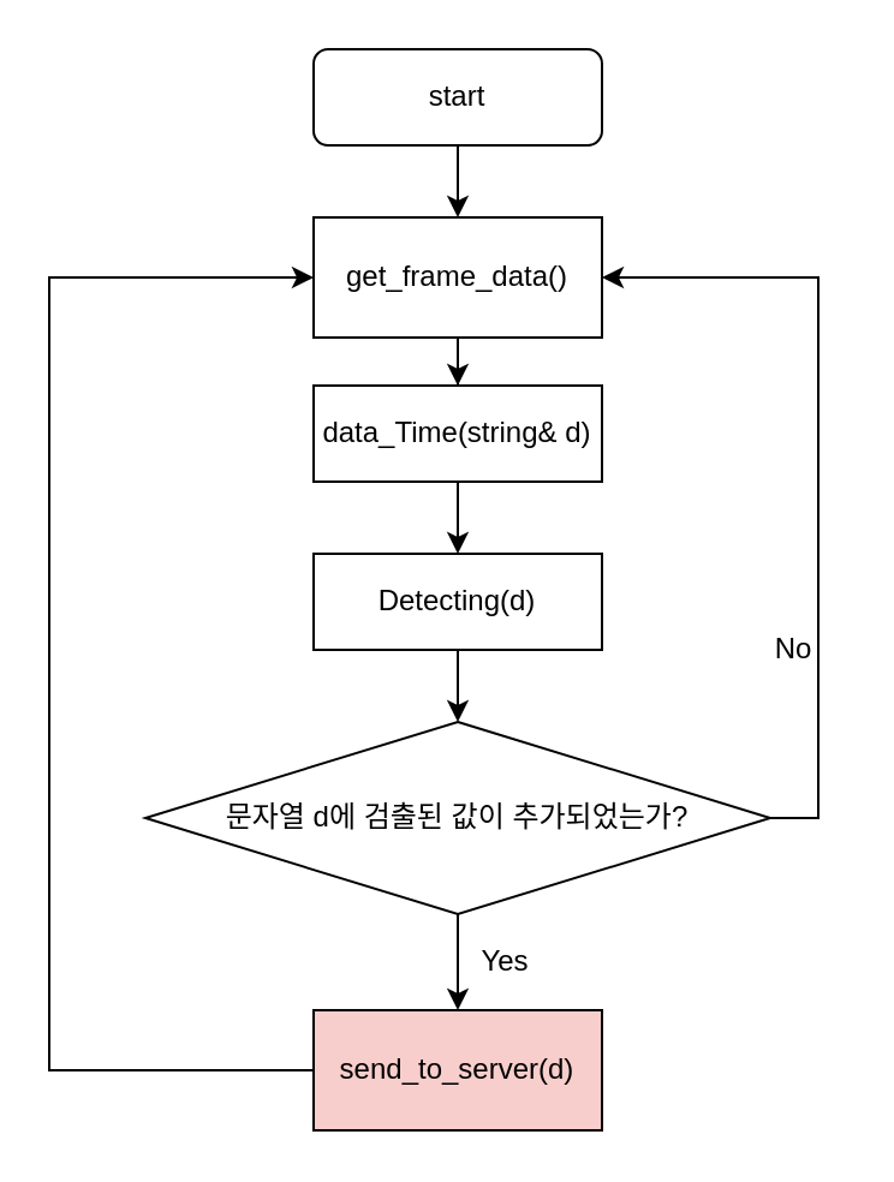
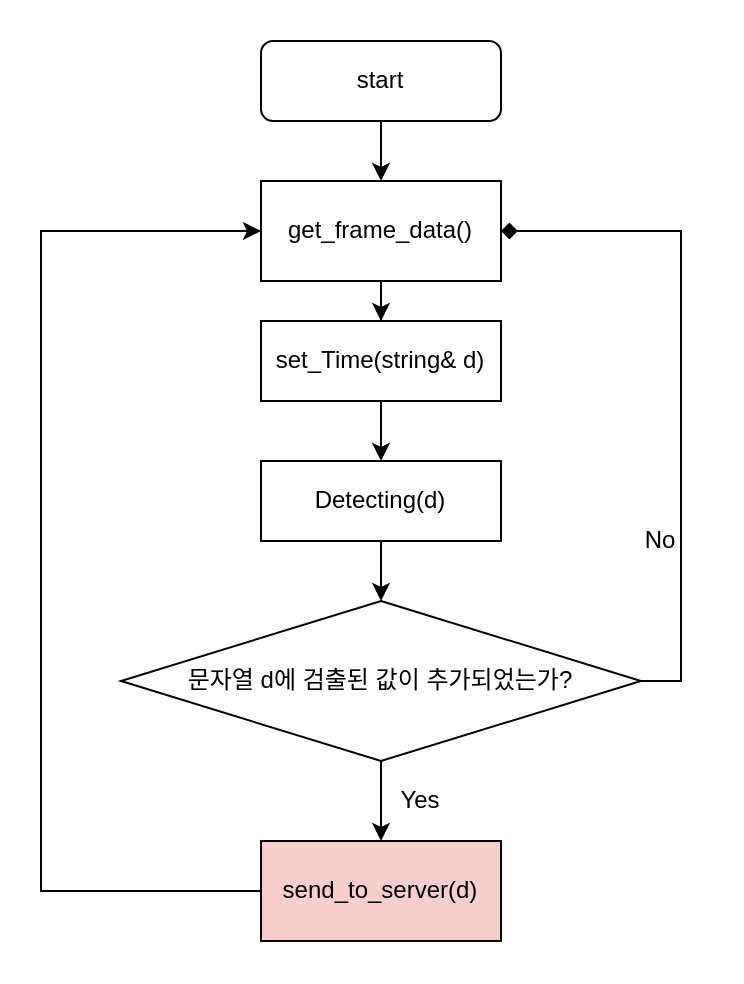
  <mxCell id="0" />
  <mxCell id="1" parent="0" />
  <mxCell id="2" value="" style="edgeStyle=orthogonalEdgeStyle;rounded=0;orthogonalLoop=1;jettySize=auto;html=1;entryX=0.5;entryY=0;entryDx=0;entryDy=0;" edge="1" parent="1" source="3" target="5"><mxGeometry relative="1" as="geometry"><mxPoint x="190" y="80" as="targetPoint" /></mxGeometry></mxCell>
  <mxCell id="3" value="start" style="rounded=1;whiteSpace=wrap;html=1;fontSize=12;glass=0;strokeWidth=1;shadow=0;" parent="1" vertex="1"><mxGeometry x="130" y="20" width="120" height="40" as="geometry" /></mxCell>
  <mxCell id="4" value="" style="edgeStyle=orthogonalEdgeStyle;rounded=0;orthogonalLoop=1;jettySize=auto;html=1;" edge="1" parent="1" source="5" target="7"><mxGeometry relative="1" as="geometry" /></mxCell>
  <mxCell id="5" value="get_frame_data()" style="rounded=0;whiteSpace=wrap;html=1;" vertex="1" parent="1"><mxGeometry x="130" y="90" width="120" height="50" as="geometry" /></mxCell>
  <mxCell id="6" value="" style="edgeStyle=orthogonalEdgeStyle;rounded=0;orthogonalLoop=1;jettySize=auto;html=1;" edge="1" parent="1" source="7" target="9"><mxGeometry relative="1" as="geometry" /></mxCell>
- <mxCell id="7" value="data_Time(string&amp;amp; d)" style="rounded=0;whiteSpace=wrap;html=1;" vertex="1" parent="1"><mxGeometry x="130" y="160" width="120" height="40" as="geometry" /></mxCell>
+ <mxCell id="7" value="set_Time(string&amp;amp; d)" style="rounded=0;whiteSpace=wrap;html=1;" vertex="1" parent="1"><mxGeometry x="130" y="160" width="120" height="40" as="geometry" /></mxCell>
  <mxCell id="8" style="edgeStyle=orthogonalEdgeStyle;rounded=0;orthogonalLoop=1;jettySize=auto;html=1;exitX=0.5;exitY=1;exitDx=0;exitDy=0;entryX=0.5;entryY=0;entryDx=0;entryDy=0;" edge="1" parent="1" source="9" target="12"><mxGeometry relative="1" as="geometry" /></mxCell>
  <mxCell id="9" value="Detecting(d)" style="rounded=0;whiteSpace=wrap;html=1;" vertex="1" parent="1"><mxGeometry x="130" y="230" width="120" height="40" as="geometry" /></mxCell>
  <mxCell id="10" style="edgeStyle=orthogonalEdgeStyle;rounded=0;orthogonalLoop=1;jettySize=auto;html=1;exitX=0.5;exitY=1;exitDx=0;exitDy=0;entryX=0.5;entryY=0;entryDx=0;entryDy=0;" edge="1" parent="1" source="12" target="14"><mxGeometry relative="1" as="geometry" /></mxCell>
- <mxCell id="11" style="edgeStyle=orthogonalEdgeStyle;rounded=0;orthogonalLoop=1;jettySize=auto;html=1;exitX=1;exitY=0.5;exitDx=0;exitDy=0;entryX=1;entryY=0.5;entryDx=0;entryDy=0;" edge="1" parent="1" source="12" target="5"><mxGeometry relative="1" as="geometry"><mxPoint x="390" y="100" as="targetPoint" /><Array as="points"><mxPoint x="340" y="340" /><mxPoint x="340" y="115" /></Array></mxGeometry></mxCell>
+ <mxCell id="11" style="edgeStyle=orthogonalEdgeStyle;rounded=0;orthogonalLoop=1;jettySize=auto;html=1;exitX=1;exitY=0.5;exitDx=0;exitDy=0;entryX=1;entryY=0.5;entryDx=0;entryDy=0;endArrow=diamond;" edge="1" parent="1" source="12" target="5"><mxGeometry relative="1" as="geometry"><mxPoint x="390" y="100" as="targetPoint" /><Array as="points"><mxPoint x="340" y="340" /><mxPoint x="340" y="115" /></Array></mxGeometry></mxCell>
  <mxCell id="12" value="문자열 d에 검출된 값이 추가되었는가?" style="rhombus;whiteSpace=wrap;html=1;" vertex="1" parent="1"><mxGeometry x="60" y="300" width="260" height="80" as="geometry" /></mxCell>
  <mxCell id="13" style="edgeStyle=orthogonalEdgeStyle;rounded=0;orthogonalLoop=1;jettySize=auto;html=1;entryX=0;entryY=0.5;entryDx=0;entryDy=0;" edge="1" parent="1" source="14" target="5"><mxGeometry relative="1" as="geometry"><mxPoint x="20" y="450" as="targetPoint" /><Array as="points"><mxPoint x="20" y="445" /><mxPoint x="20" y="115" /></Array></mxGeometry></mxCell>
  <mxCell id="14" value="send_to_server(d)" style="rounded=0;whiteSpace=wrap;html=1;fillColor=#f8cecc;" vertex="1" parent="1"><mxGeometry x="130" y="420" width="120" height="50" as="geometry" /></mxCell>
  <mxCell id="15" value="No" style="text;html=1;strokeColor=none;fillColor=none;align=center;verticalAlign=middle;whiteSpace=wrap;rounded=0;" vertex="1" parent="1"><mxGeometry x="310" y="260" width="40" height="20" as="geometry" /></mxCell>
  <mxCell id="16" value="Yes" style="text;html=1;strokeColor=none;fillColor=none;align=center;verticalAlign=middle;whiteSpace=wrap;rounded=0;" vertex="1" parent="1"><mxGeometry x="190" y="390" width="40" height="20" as="geometry" /></mxCell>
